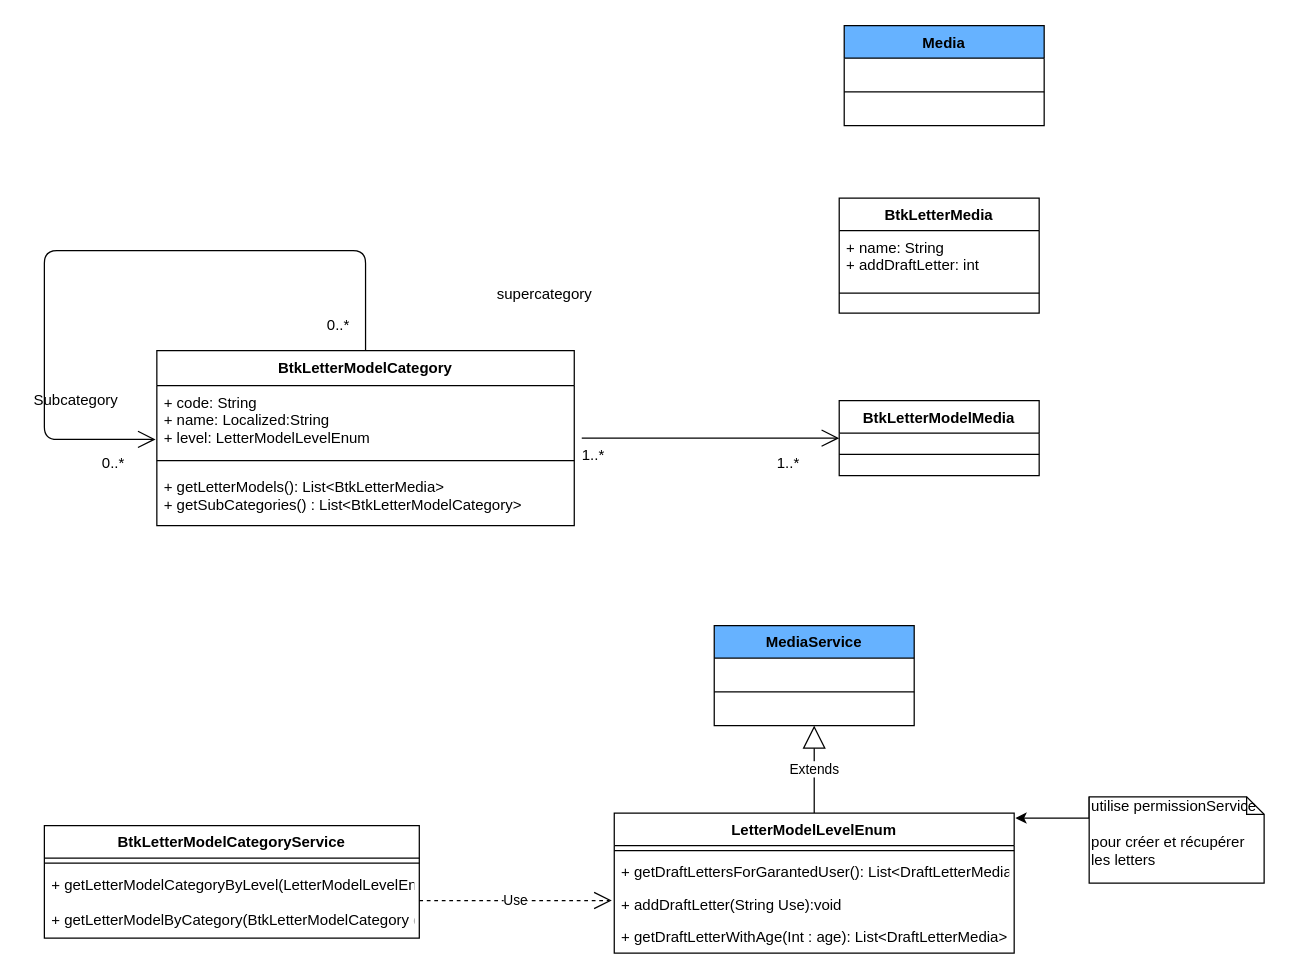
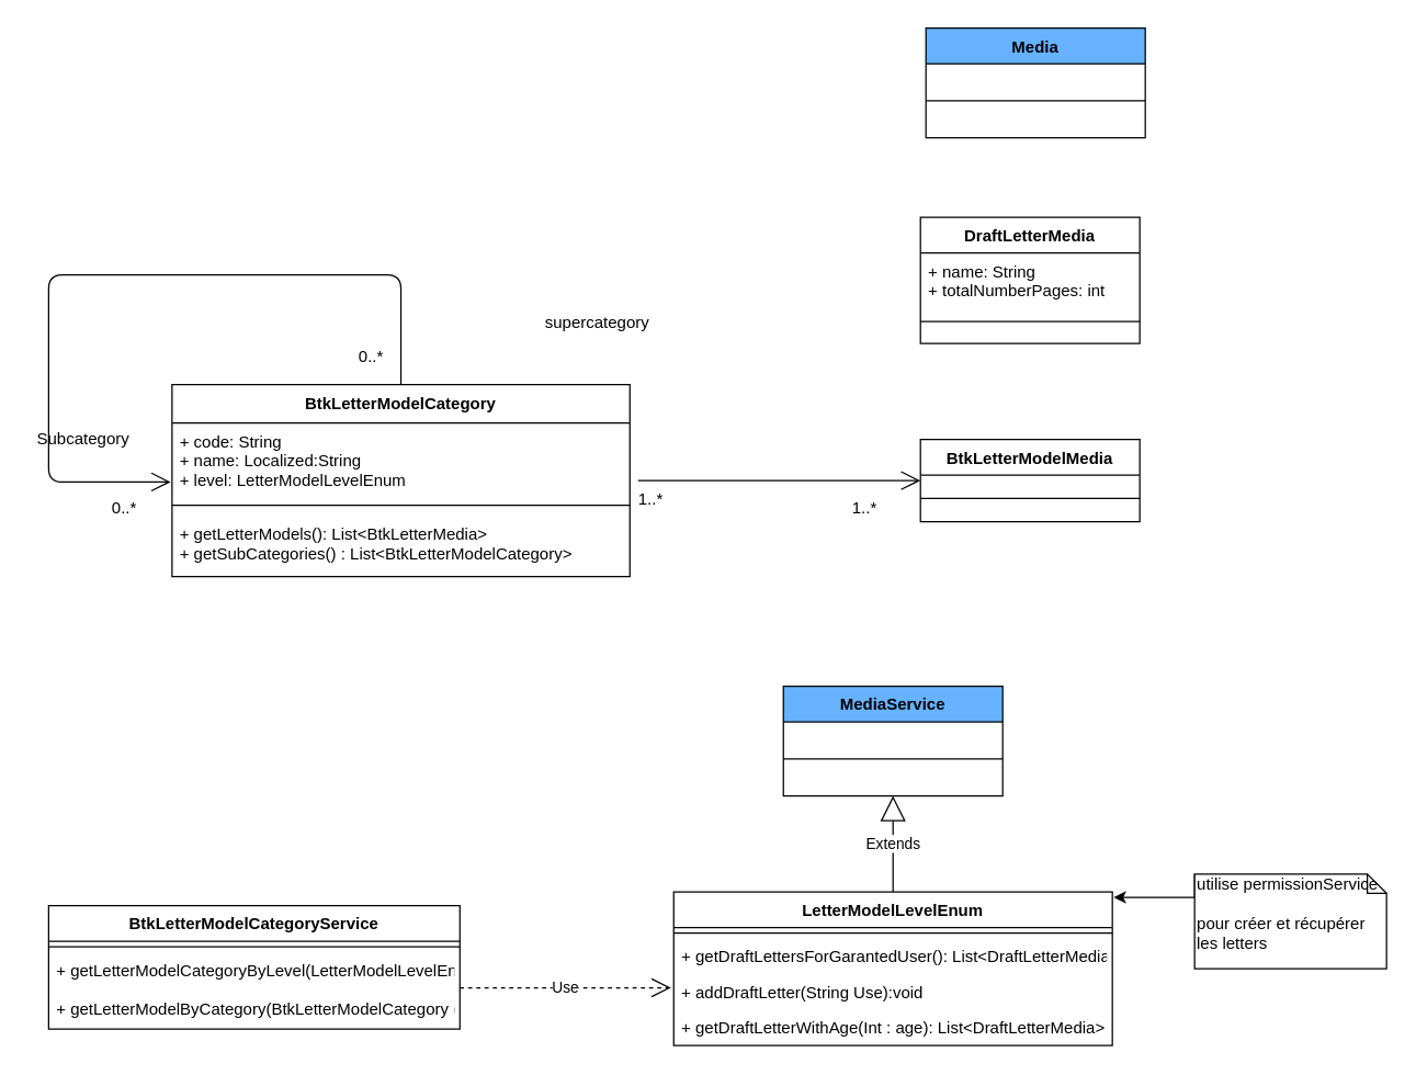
  <mxCell id="0" style=";html=1;" />
  <mxCell id="1" style=";html=1;" parent="0" />
  <mxCell id="2" value="BtkLetterModelCategory" style="swimlane;fontStyle=1;align=center;verticalAlign=top;childLayout=stackLayout;horizontal=1;startSize=28;horizontalStack=0;resizeParent=1;resizeParentMax=0;resizeLast=0;collapsible=1;marginBottom=0;" parent="1" vertex="1"><mxGeometry x="125" y="280" width="334" height="140" as="geometry"><mxRectangle x="150" y="340" width="170" height="28" as="alternateBounds" /></mxGeometry></mxCell>
  <mxCell id="3" value="+ code: String&#10;+ name: Localized:String&#10;+ level: LetterModelLevelEnum&#10;" style="text;strokeColor=none;fillColor=none;align=left;verticalAlign=top;spacingLeft=4;spacingRight=4;overflow=hidden;rotatable=0;points=[[0,0.5],[1,0.5]];portConstraint=eastwest;" parent="2" vertex="1"><mxGeometry y="28" width="334" height="52" as="geometry" /></mxCell>
  <mxCell id="4" value="" style="line;strokeWidth=1;fillColor=none;align=left;verticalAlign=middle;spacingTop=-1;spacingLeft=3;spacingRight=3;rotatable=0;labelPosition=right;points=[];portConstraint=eastwest;" parent="2" vertex="1"><mxGeometry y="80" width="334" height="16" as="geometry" /></mxCell>
  <mxCell id="5" value="+ getLetterModels(): List&lt;BtkLetterMedia&gt;&#10;+ getSubCategories() : List&lt;BtkLetterModelCategory&gt;" style="text;strokeColor=none;fillColor=none;align=left;verticalAlign=top;spacingLeft=4;spacingRight=4;overflow=hidden;rotatable=0;points=[[0,0.5],[1,0.5]];portConstraint=eastwest;" parent="2" vertex="1"><mxGeometry y="96" width="334" height="44" as="geometry" /></mxCell>
  <mxCell id="6" value="" style="endArrow=open;endFill=1;endSize=12;html=1;entryX=-0.003;entryY=0.827;entryDx=0;entryDy=0;entryPerimeter=0;exitX=0.5;exitY=0;exitDx=0;exitDy=0;" parent="2" source="2" target="3" edge="1"><mxGeometry width="160" relative="1" as="geometry"><mxPoint x="-80" y="-120" as="sourcePoint" /><mxPoint x="80" y="-120" as="targetPoint" /><Array as="points"><mxPoint x="167" y="-80" /><mxPoint x="-90" y="-80" /><mxPoint x="-90" y="71" /></Array></mxGeometry></mxCell>
- <mxCell id="7" value="BtkLetterMedia" style="swimlane;fontStyle=1;align=center;verticalAlign=top;childLayout=stackLayout;horizontal=1;startSize=26;horizontalStack=0;resizeParent=1;resizeParentMax=0;resizeLast=0;collapsible=1;marginBottom=0;" parent="1" vertex="1"><mxGeometry x="671" y="158" width="160" height="92" as="geometry" /></mxCell>
- <mxCell id="8" value="+ name: String&#10;+ addDraftLetter: int" style="text;strokeColor=none;fillColor=none;align=left;verticalAlign=top;spacingLeft=4;spacingRight=4;overflow=hidden;rotatable=0;points=[[0,0.5],[1,0.5]];portConstraint=eastwest;" parent="7" vertex="1"><mxGeometry y="26" width="160" height="34" as="geometry" /></mxCell>
+ <mxCell id="7" value="DraftLetterMedia" style="swimlane;fontStyle=1;align=center;verticalAlign=top;childLayout=stackLayout;horizontal=1;startSize=26;horizontalStack=0;resizeParent=1;resizeParentMax=0;resizeLast=0;collapsible=1;marginBottom=0;" parent="1" vertex="1"><mxGeometry x="671" y="158" width="160" height="92" as="geometry" /></mxCell>
+ <mxCell id="8" value="+ name: String&#10;+ totalNumberPages: int" style="text;strokeColor=none;fillColor=none;align=left;verticalAlign=top;spacingLeft=4;spacingRight=4;overflow=hidden;rotatable=0;points=[[0,0.5],[1,0.5]];portConstraint=eastwest;" parent="7" vertex="1"><mxGeometry y="26" width="160" height="34" as="geometry" /></mxCell>
  <mxCell id="9" value="" style="line;strokeWidth=1;fillColor=none;align=left;verticalAlign=middle;spacingTop=-1;spacingLeft=3;spacingRight=3;rotatable=0;labelPosition=right;points=[];portConstraint=eastwest;" parent="7" vertex="1"><mxGeometry y="60" width="160" height="32" as="geometry" /></mxCell>
  <mxCell id="10" value="BtkLetterModelMedia" style="swimlane;fontStyle=1;align=center;verticalAlign=top;childLayout=stackLayout;horizontal=1;startSize=26;horizontalStack=0;resizeParent=1;resizeParentMax=0;resizeLast=0;collapsible=1;marginBottom=0;" parent="1" vertex="1"><mxGeometry x="671" y="320" width="160" height="60" as="geometry" /></mxCell>
  <mxCell id="11" value="" style="line;strokeWidth=1;fillColor=none;align=left;verticalAlign=middle;spacingTop=-1;spacingLeft=3;spacingRight=3;rotatable=0;labelPosition=right;points=[];portConstraint=eastwest;" parent="10" vertex="1"><mxGeometry y="26" width="160" height="34" as="geometry" /></mxCell>
  <mxCell id="12" value="Media" style="swimlane;fontStyle=1;align=center;verticalAlign=top;childLayout=stackLayout;horizontal=1;startSize=26;horizontalStack=0;resizeParent=1;resizeParentMax=0;resizeLast=0;collapsible=1;marginBottom=0;fillColor=#66B2FF;" parent="1" vertex="1"><mxGeometry x="675" y="20" width="160" height="80" as="geometry" /></mxCell>
  <mxCell id="13" value="" style="line;strokeWidth=1;fillColor=none;align=left;verticalAlign=middle;spacingTop=-1;spacingLeft=3;spacingRight=3;rotatable=0;labelPosition=right;points=[];portConstraint=eastwest;" parent="12" vertex="1"><mxGeometry y="26" width="160" height="54" as="geometry" /></mxCell>
  <mxCell id="14" value="Subcategory" style="text;html=1;align=center;verticalAlign=middle;resizable=0;points=[];;autosize=1;" parent="1" vertex="1"><mxGeometry x="20" y="310" width="80" height="20" as="geometry" /></mxCell>
  <mxCell id="15" value="supercategory" style="text;html=1;align=center;verticalAlign=middle;resizable=0;points=[];;autosize=1;" parent="1" vertex="1"><mxGeometry x="390" y="225" width="90" height="20" as="geometry" /></mxCell>
  <mxCell id="16" value="0..*" style="text;html=1;align=center;verticalAlign=middle;resizable=0;points=[];;autosize=1;" parent="1" vertex="1"><mxGeometry x="255" y="250" width="30" height="20" as="geometry" /></mxCell>
  <mxCell id="17" value="0..*" style="text;html=1;align=center;verticalAlign=middle;resizable=0;points=[];;autosize=1;" parent="1" vertex="1"><mxGeometry x="75" y="360" width="30" height="20" as="geometry" /></mxCell>
  <mxCell id="18" value="1..*" style="text;html=1;align=center;verticalAlign=middle;resizable=0;points=[];;autosize=1;" parent="1" vertex="1"><mxGeometry x="615" y="360" width="30" height="20" as="geometry" /></mxCell>
  <mxCell id="19" value="1..*" style="text;html=1;align=center;verticalAlign=middle;resizable=0;points=[];;autosize=1;" parent="1" vertex="1"><mxGeometry x="459" y="354" width="30" height="20" as="geometry" /></mxCell>
  <mxCell id="20" value="" style="endArrow=open;endFill=1;endSize=12;html=1;entryX=0;entryY=0.5;entryDx=0;entryDy=0;" parent="1" target="10" edge="1"><mxGeometry width="160" relative="1" as="geometry"><mxPoint x="465" y="350" as="sourcePoint" /><mxPoint x="679" y="220" as="targetPoint" /></mxGeometry></mxCell>
  <mxCell id="21" value="Extends" style="endArrow=block;endSize=16;endFill=0;html=1;entryX=0.5;entryY=1;entryDx=0;entryDy=0;exitX=0.5;exitY=0;exitDx=0;exitDy=0;" edge="1" parent="1" source="22"><mxGeometry width="160" relative="1" as="geometry"><mxPoint x="581" y="570" as="sourcePoint" /><mxPoint x="651" y="580" as="targetPoint" /></mxGeometry></mxCell>
  <mxCell id="22" value="LetterModelLevelEnum" style="swimlane;fontStyle=1;align=center;verticalAlign=top;childLayout=stackLayout;horizontal=1;startSize=26;horizontalStack=0;resizeParent=1;resizeParentMax=0;resizeLast=0;collapsible=1;marginBottom=0;" vertex="1" parent="1"><mxGeometry x="491" y="650" width="320" height="112" as="geometry" /></mxCell>
  <mxCell id="23" value="" style="line;strokeWidth=1;fillColor=none;align=left;verticalAlign=middle;spacingTop=-1;spacingLeft=3;spacingRight=3;rotatable=0;labelPosition=right;points=[];portConstraint=eastwest;" vertex="1" parent="22"><mxGeometry y="26" width="320" height="8" as="geometry" /></mxCell>
  <mxCell id="24" value="+ getDraftLettersForGarantedUser(): List&lt;DraftLetterMedia&gt;" style="text;strokeColor=none;fillColor=none;align=left;verticalAlign=top;spacingLeft=4;spacingRight=4;overflow=hidden;rotatable=0;points=[[0,0.5],[1,0.5]];portConstraint=eastwest;" vertex="1" parent="22"><mxGeometry y="34" width="320" height="26" as="geometry" /></mxCell>
  <mxCell id="25" value="+ addDraftLetter(String Use):void" style="text;strokeColor=none;fillColor=none;align=left;verticalAlign=top;spacingLeft=4;spacingRight=4;overflow=hidden;rotatable=0;points=[[0,0.5],[1,0.5]];portConstraint=eastwest;" vertex="1" parent="22"><mxGeometry y="60" width="320" height="26" as="geometry" /></mxCell>
  <mxCell id="26" value="+ getDraftLetterWithAge(Int : age): List&lt;DraftLetterMedia&gt;" style="text;strokeColor=none;fillColor=none;align=left;verticalAlign=top;spacingLeft=4;spacingRight=4;overflow=hidden;rotatable=0;points=[[0,0.5],[1,0.5]];portConstraint=eastwest;" vertex="1" parent="22"><mxGeometry y="86" width="320" height="26" as="geometry" /></mxCell>
  <mxCell id="27" style="edgeStyle=orthogonalEdgeStyle;rounded=0;orthogonalLoop=1;jettySize=auto;html=1;exitX=0;exitY=0;exitDx=0;exitDy=0;exitPerimeter=0;entryX=1.003;entryY=0.036;entryDx=0;entryDy=0;entryPerimeter=0;" edge="1" parent="1" source="28" target="22"><mxGeometry relative="1" as="geometry"><Array as="points"><mxPoint x="871" y="654" /></Array></mxGeometry></mxCell>
  <mxCell id="28" value="utilise permissionService&lt;br&gt;&lt;br&gt;pour créer et récupérer les letters" style="shape=note;whiteSpace=wrap;html=1;size=14;verticalAlign=top;align=left;spacingTop=-6;" vertex="1" parent="1"><mxGeometry x="871" y="637" width="140" height="69" as="geometry" /></mxCell>
  <mxCell id="29" value="BtkLetterModelCategoryService" style="swimlane;fontStyle=1;align=center;verticalAlign=top;childLayout=stackLayout;horizontal=1;startSize=26;horizontalStack=0;resizeParent=1;resizeParentMax=0;resizeLast=0;collapsible=1;marginBottom=0;" vertex="1" parent="1"><mxGeometry x="35" y="660" width="300" height="90" as="geometry" /></mxCell>
  <mxCell id="30" value="" style="line;strokeWidth=1;fillColor=none;align=left;verticalAlign=middle;spacingTop=-1;spacingLeft=3;spacingRight=3;rotatable=0;labelPosition=right;points=[];portConstraint=eastwest;" vertex="1" parent="29"><mxGeometry y="26" width="300" height="8" as="geometry" /></mxCell>
  <mxCell id="31" value="+ getLetterModelCategoryByLevel(LetterModelLevelEnum level):List&lt;BtkLetterModelCategory&gt;&#10;&#10;+ getLetterModelByCategory(BtkLetterModelCategory category): List&lt;BtkLetterModelMedia&gt;&#10;" style="text;strokeColor=none;fillColor=none;align=left;verticalAlign=top;spacingLeft=4;spacingRight=4;overflow=hidden;rotatable=0;points=[[0,0.5],[1,0.5]];portConstraint=eastwest;" vertex="1" parent="29"><mxGeometry y="34" width="300" height="56" as="geometry" /></mxCell>
  <mxCell id="32" value="Use" style="endArrow=open;endSize=12;dashed=1;html=1;" edge="1" parent="1"><mxGeometry width="160" relative="1" as="geometry"><mxPoint x="335" y="720" as="sourcePoint" /><mxPoint x="489" y="720" as="targetPoint" /></mxGeometry></mxCell>
  <mxCell id="33" value="MediaService" style="swimlane;fontStyle=1;align=center;verticalAlign=top;childLayout=stackLayout;horizontal=1;startSize=26;horizontalStack=0;resizeParent=1;resizeParentMax=0;resizeLast=0;collapsible=1;marginBottom=0;fillColor=#66B2FF;" vertex="1" parent="1"><mxGeometry x="571" y="500" width="160" height="80" as="geometry" /></mxCell>
  <mxCell id="34" value="" style="line;strokeWidth=1;fillColor=none;align=left;verticalAlign=middle;spacingTop=-1;spacingLeft=3;spacingRight=3;rotatable=0;labelPosition=right;points=[];portConstraint=eastwest;" vertex="1" parent="33"><mxGeometry y="26" width="160" height="54" as="geometry" /></mxCell>
